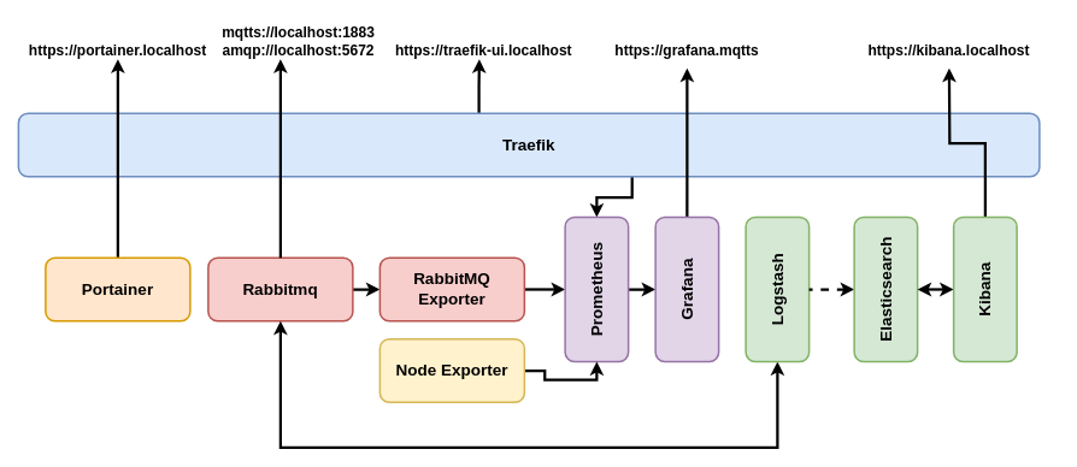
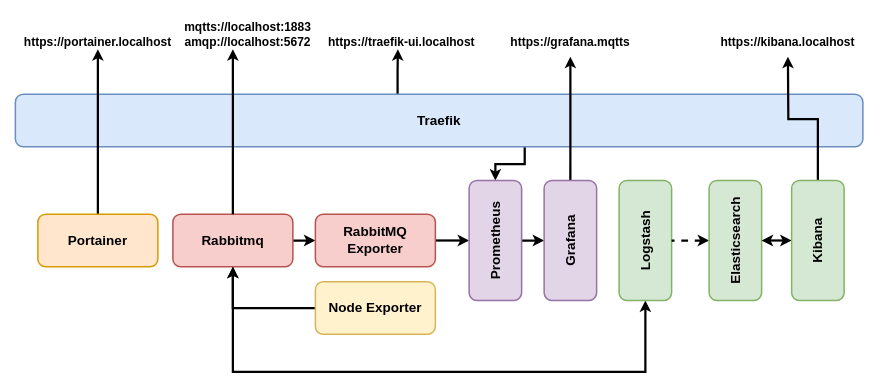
  <mxCell id="0" />
  <mxCell id="1" parent="0" />
  <mxCell id="2" value="" style="edgeStyle=orthogonalEdgeStyle;rounded=0;orthogonalLoop=1;jettySize=auto;html=1;strokeWidth=3;" parent="1" source="3" target="8" edge="1"><mxGeometry relative="1" as="geometry" /></mxCell>
  <mxCell id="3" value="&lt;font style=&quot;font-size: 18px&quot;&gt;&lt;b&gt;Rabbitmq&lt;/b&gt;&lt;/font&gt;" style="rounded=1;whiteSpace=wrap;html=1;strokeWidth=2;fillColor=#f8cecc;strokeColor=#b85450;" parent="1" vertex="1"><mxGeometry x="230" y="285" width="160" height="70" as="geometry" /></mxCell>
  <mxCell id="4" style="edgeStyle=orthogonalEdgeStyle;rounded=0;orthogonalLoop=1;jettySize=auto;html=1;exitX=0.601;exitY=0.997;exitDx=0;exitDy=0;entryX=1;entryY=0.5;entryDx=0;entryDy=0;strokeWidth=3;exitPerimeter=0;" parent="1" source="6" target="10" edge="1"><mxGeometry relative="1" as="geometry"><Array as="points"><mxPoint x="700" y="195" /><mxPoint x="700" y="218" /><mxPoint x="660" y="218" /></Array></mxGeometry></mxCell>
  <mxCell id="5" style="edgeStyle=orthogonalEdgeStyle;rounded=0;orthogonalLoop=1;jettySize=auto;html=1;exitX=0.451;exitY=0.009;exitDx=0;exitDy=0;strokeWidth=3;exitPerimeter=0;" parent="1" source="6" edge="1"><mxGeometry relative="1" as="geometry"><mxPoint x="530" y="65" as="targetPoint" /><Array as="points"><mxPoint x="530" y="95" /></Array></mxGeometry></mxCell>
  <mxCell id="6" value="&lt;font style=&quot;font-size: 18px&quot;&gt;&lt;b&gt;Traefik&lt;/b&gt;&lt;/font&gt;" style="rounded=1;whiteSpace=wrap;html=1;strokeWidth=2;fillColor=#dae8fc;strokeColor=#6c8ebf;" parent="1" vertex="1"><mxGeometry x="20" y="125" width="1130" height="70" as="geometry" /></mxCell>
  <mxCell id="7" value="" style="edgeStyle=orthogonalEdgeStyle;rounded=0;orthogonalLoop=1;jettySize=auto;html=1;strokeWidth=3;" parent="1" source="8" target="10" edge="1"><mxGeometry relative="1" as="geometry" /></mxCell>
  <mxCell id="8" value="&lt;span style=&quot;font-size: 18px&quot;&gt;&lt;b&gt;RabbitMQ Exporter&lt;/b&gt;&lt;/span&gt;" style="rounded=1;whiteSpace=wrap;html=1;strokeWidth=2;fillColor=#f8cecc;strokeColor=#b85450;" parent="1" vertex="1"><mxGeometry x="420" y="285" width="160" height="70" as="geometry" /></mxCell>
  <mxCell id="9" value="" style="edgeStyle=orthogonalEdgeStyle;rounded=0;orthogonalLoop=1;jettySize=auto;html=1;strokeWidth=3;" parent="1" source="10" target="13" edge="1"><mxGeometry relative="1" as="geometry" /></mxCell>
  <mxCell id="10" value="&lt;font style=&quot;font-size: 18px&quot;&gt;&lt;b&gt;Prometheus&lt;/b&gt;&lt;/font&gt;" style="rounded=1;whiteSpace=wrap;html=1;strokeWidth=2;rotation=-90;fillColor=#e1d5e7;strokeColor=#9673a6;" parent="1" vertex="1"><mxGeometry x="580" y="285" width="160" height="70" as="geometry" /></mxCell>
  <mxCell id="11" value="" style="edgeStyle=orthogonalEdgeStyle;rounded=0;orthogonalLoop=1;jettySize=auto;html=1;" parent="1" source="13" edge="1"><mxGeometry relative="1" as="geometry"><mxPoint x="760" y="250" as="targetPoint" /></mxGeometry></mxCell>
  <mxCell id="12" style="edgeStyle=orthogonalEdgeStyle;rounded=0;orthogonalLoop=1;jettySize=auto;html=1;strokeWidth=3;" parent="1" source="13" edge="1"><mxGeometry relative="1" as="geometry"><mxPoint x="760" y="75" as="targetPoint" /><Array as="points"><mxPoint x="760" y="95" /><mxPoint x="760" y="95" /></Array></mxGeometry></mxCell>
  <mxCell id="13" value="&lt;font style=&quot;font-size: 18px&quot;&gt;&lt;b&gt;Grafana&lt;/b&gt;&lt;/font&gt;" style="rounded=1;whiteSpace=wrap;html=1;strokeWidth=2;rotation=-90;fillColor=#e1d5e7;strokeColor=#9673a6;" parent="1" vertex="1"><mxGeometry x="680" y="285" width="160" height="70" as="geometry" /></mxCell>
  <mxCell id="14" value="&lt;font style=&quot;font-size: 16px&quot;&gt;&lt;b&gt;https://grafana.mqtts&lt;/b&gt;&lt;/font&gt;" style="text;html=1;strokeColor=none;fillColor=none;align=center;verticalAlign=middle;whiteSpace=wrap;rounded=0;" parent="1" vertex="1"><mxGeometry x="740" y="45" width="40" height="20" as="geometry" /></mxCell>
  <mxCell id="15" value="&lt;font style=&quot;font-size: 16px&quot;&gt;&lt;b&gt;mqtts://localhost:1883&lt;br&gt;amqp://localhost:5672&lt;/b&gt;&lt;/font&gt;" style="text;html=1;strokeColor=none;fillColor=none;align=center;verticalAlign=middle;whiteSpace=wrap;rounded=0;" parent="1" vertex="1"><mxGeometry x="310" y="20" width="40" height="50" as="geometry" /></mxCell>
  <mxCell id="16" style="edgeStyle=orthogonalEdgeStyle;rounded=0;orthogonalLoop=1;jettySize=auto;html=1;strokeWidth=3;" parent="1" source="17" edge="1"><mxGeometry relative="1" as="geometry"><mxPoint x="130" y="65" as="targetPoint" /></mxGeometry></mxCell>
  <mxCell id="17" value="&lt;font style=&quot;font-size: 18px&quot;&gt;&lt;b&gt;Portainer&lt;/b&gt;&lt;/font&gt;" style="rounded=1;whiteSpace=wrap;html=1;strokeWidth=2;fillColor=#ffe6cc;strokeColor=#d79b00;" parent="1" vertex="1"><mxGeometry x="50" y="285" width="160" height="70" as="geometry" /></mxCell>
  <mxCell id="18" value="&lt;font style=&quot;font-size: 16px&quot;&gt;&lt;b&gt;https://portainer.localhost&lt;/b&gt;&lt;/font&gt;" style="text;html=1;strokeColor=none;fillColor=none;align=center;verticalAlign=middle;whiteSpace=wrap;rounded=0;" parent="1" vertex="1"><mxGeometry x="110" y="45" width="40" height="20" as="geometry" /></mxCell>
  <mxCell id="19" value="&lt;b&gt;&lt;font style=&quot;font-size: 16px&quot;&gt;https://traefik-ui.localhost&lt;/font&gt;&lt;/b&gt;" style="text;html=1;strokeColor=none;fillColor=none;align=center;verticalAlign=middle;whiteSpace=wrap;rounded=0;" parent="1" vertex="1"><mxGeometry x="435" y="45" width="200" height="20" as="geometry" /></mxCell>
  <mxCell id="20" style="edgeStyle=orthogonalEdgeStyle;rounded=0;orthogonalLoop=1;jettySize=auto;html=1;strokeWidth=3;" parent="1" source="3" edge="1"><mxGeometry relative="1" as="geometry"><mxPoint x="310" y="65" as="targetPoint" /></mxGeometry></mxCell>
- <mxCell id="21" style="edgeStyle=orthogonalEdgeStyle;rounded=0;orthogonalLoop=1;jettySize=auto;html=1;entryX=0;entryY=0.5;entryDx=0;entryDy=0;strokeWidth=3;" parent="1" source="22" target="10" edge="1"><mxGeometry relative="1" as="geometry" /></mxCell>
+ <mxCell id="21" style="edgeStyle=orthogonalEdgeStyle;rounded=0;orthogonalLoop=1;jettySize=auto;html=1;strokeWidth=3;" parent="1" source="22" target="3" edge="1"><mxGeometry relative="1" as="geometry" /></mxCell>
  <mxCell id="22" value="&lt;span style=&quot;font-size: 18px&quot;&gt;&lt;b&gt;Node Exporter&lt;/b&gt;&lt;/span&gt;" style="rounded=1;whiteSpace=wrap;html=1;strokeWidth=2;fillColor=#fff2cc;strokeColor=#d6b656;" parent="1" vertex="1"><mxGeometry x="420" y="375" width="160" height="70" as="geometry" /></mxCell>
  <mxCell id="23" style="edgeStyle=orthogonalEdgeStyle;rounded=0;orthogonalLoop=1;jettySize=auto;html=1;exitX=0;exitY=0.5;exitDx=0;exitDy=0;startArrow=classic;startFill=1;entryX=0.5;entryY=1;entryDx=0;entryDy=0;strokeWidth=3;" edge="1" parent="1" source="24" target="3"><mxGeometry relative="1" as="geometry"><mxPoint x="310" y="575" as="targetPoint" /><Array as="points"><mxPoint x="860" y="495" /><mxPoint x="310" y="495" /></Array></mxGeometry></mxCell>
  <mxCell id="24" value="&lt;font style=&quot;font-size: 18px&quot;&gt;&lt;b&gt;Logstash&lt;/b&gt;&lt;/font&gt;" style="rounded=1;whiteSpace=wrap;html=1;strokeWidth=2;rotation=-90;fillColor=#d5e8d4;strokeColor=#82b366;" vertex="1" parent="1"><mxGeometry x="780" y="285" width="160" height="70" as="geometry" /></mxCell>
  <mxCell id="25" style="edgeStyle=orthogonalEdgeStyle;rounded=0;orthogonalLoop=1;jettySize=auto;html=1;exitX=0.5;exitY=0;exitDx=0;exitDy=0;startArrow=classic;startFill=1;entryX=0.5;entryY=1;entryDx=0;entryDy=0;strokeWidth=3;endArrow=none;endFill=0;dashed=1;" edge="1" parent="1" source="26" target="24"><mxGeometry relative="1" as="geometry"><mxPoint x="900" y="320.286" as="targetPoint" /></mxGeometry></mxCell>
  <mxCell id="26" value="&lt;font style=&quot;font-size: 18px&quot;&gt;&lt;b&gt;Elasticsearch&lt;/b&gt;&lt;/font&gt;" style="rounded=1;whiteSpace=wrap;html=1;strokeWidth=2;rotation=-90;fillColor=#d5e8d4;strokeColor=#82b366;" vertex="1" parent="1"><mxGeometry x="900" y="285" width="160" height="70" as="geometry" /></mxCell>
  <mxCell id="27" style="edgeStyle=orthogonalEdgeStyle;rounded=0;orthogonalLoop=1;jettySize=auto;html=1;exitX=1;exitY=0.5;exitDx=0;exitDy=0;strokeWidth=3;" edge="1" parent="1" source="29"><mxGeometry relative="1" as="geometry"><mxPoint x="1050.069" y="75" as="targetPoint" /></mxGeometry></mxCell>
  <mxCell id="28" style="edgeStyle=orthogonalEdgeStyle;rounded=0;orthogonalLoop=1;jettySize=auto;html=1;exitX=0.5;exitY=0;exitDx=0;exitDy=0;entryX=0.5;entryY=1;entryDx=0;entryDy=0;startArrow=classic;startFill=1;strokeWidth=3;" edge="1" parent="1" source="29" target="26"><mxGeometry relative="1" as="geometry" /></mxCell>
  <mxCell id="29" value="&lt;font style=&quot;font-size: 18px&quot;&gt;&lt;b&gt;Kibana&lt;/b&gt;&lt;/font&gt;" style="rounded=1;whiteSpace=wrap;html=1;strokeWidth=2;rotation=-90;fillColor=#d5e8d4;strokeColor=#82b366;" vertex="1" parent="1"><mxGeometry x="1010" y="285" width="160" height="70" as="geometry" /></mxCell>
  <mxCell id="30" value="&lt;b&gt;&lt;font style=&quot;font-size: 16px&quot;&gt;https://kibana.localhost&lt;/font&gt;&lt;/b&gt;" style="text;html=1;strokeColor=none;fillColor=none;align=center;verticalAlign=middle;whiteSpace=wrap;rounded=0;" vertex="1" parent="1"><mxGeometry x="1030" y="45" width="40" height="20" as="geometry" /></mxCell>
